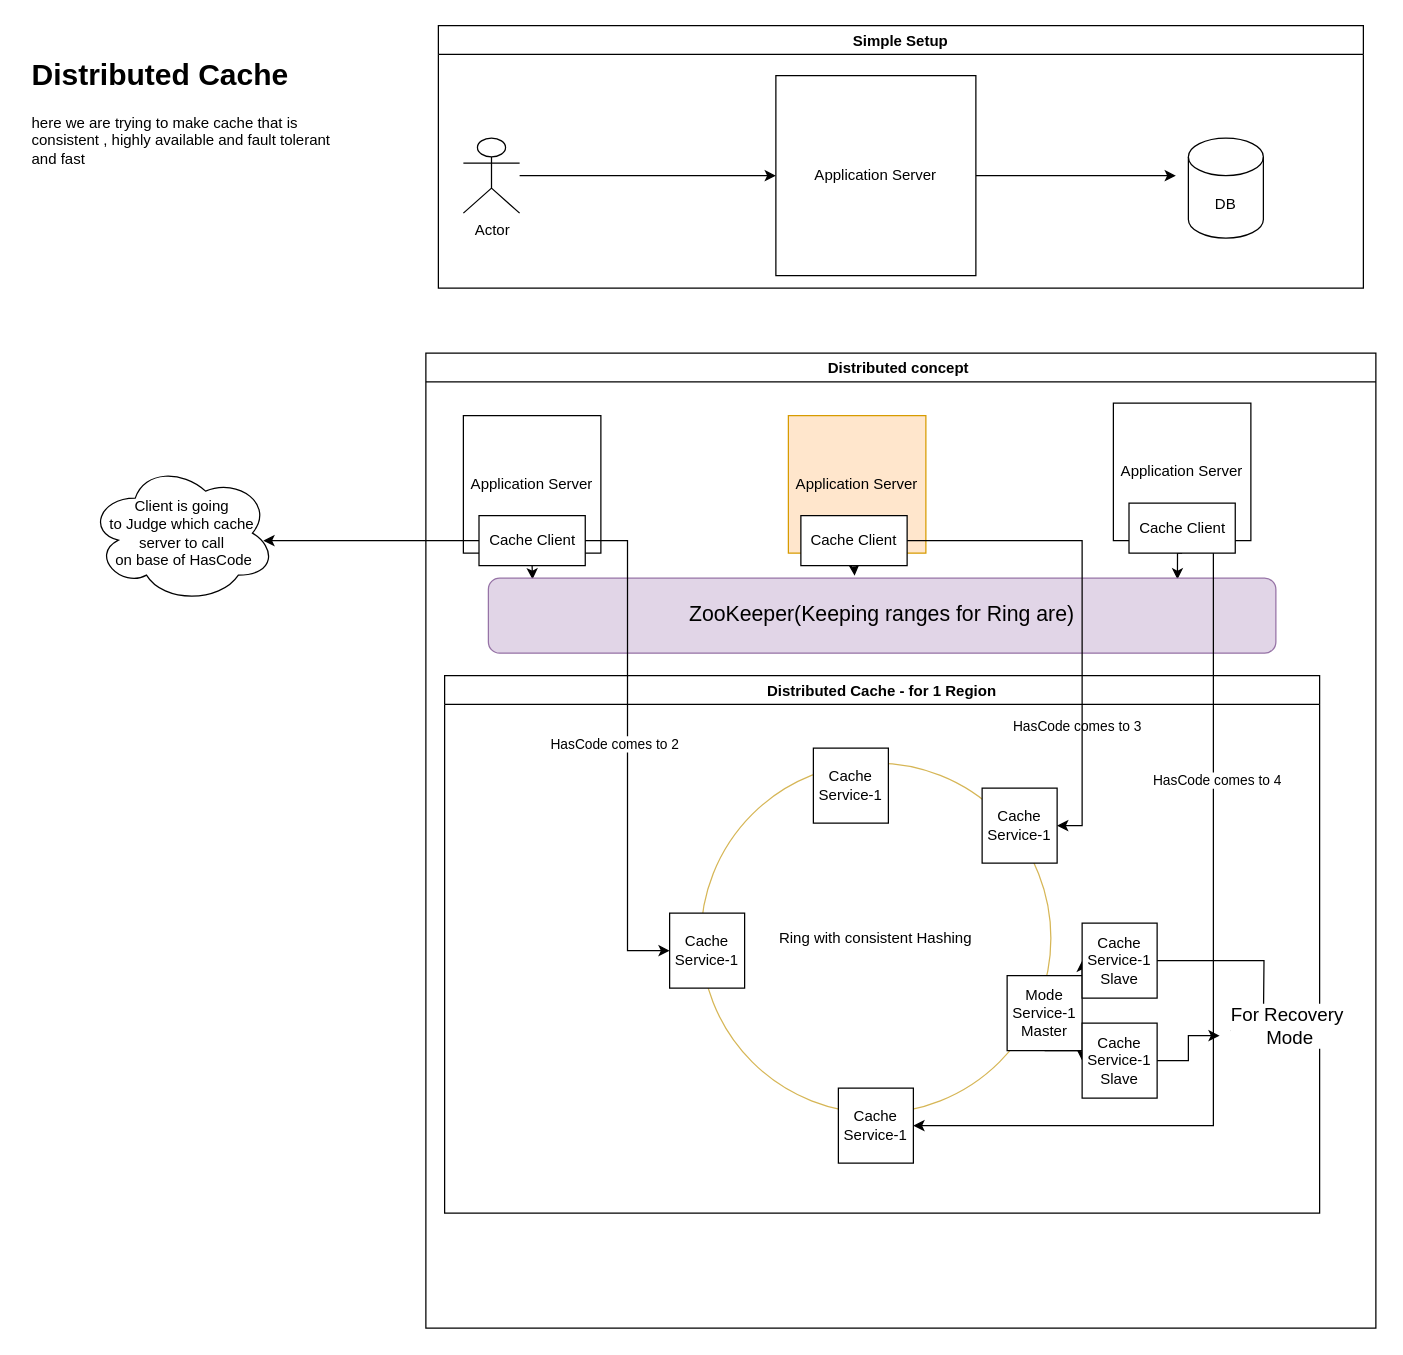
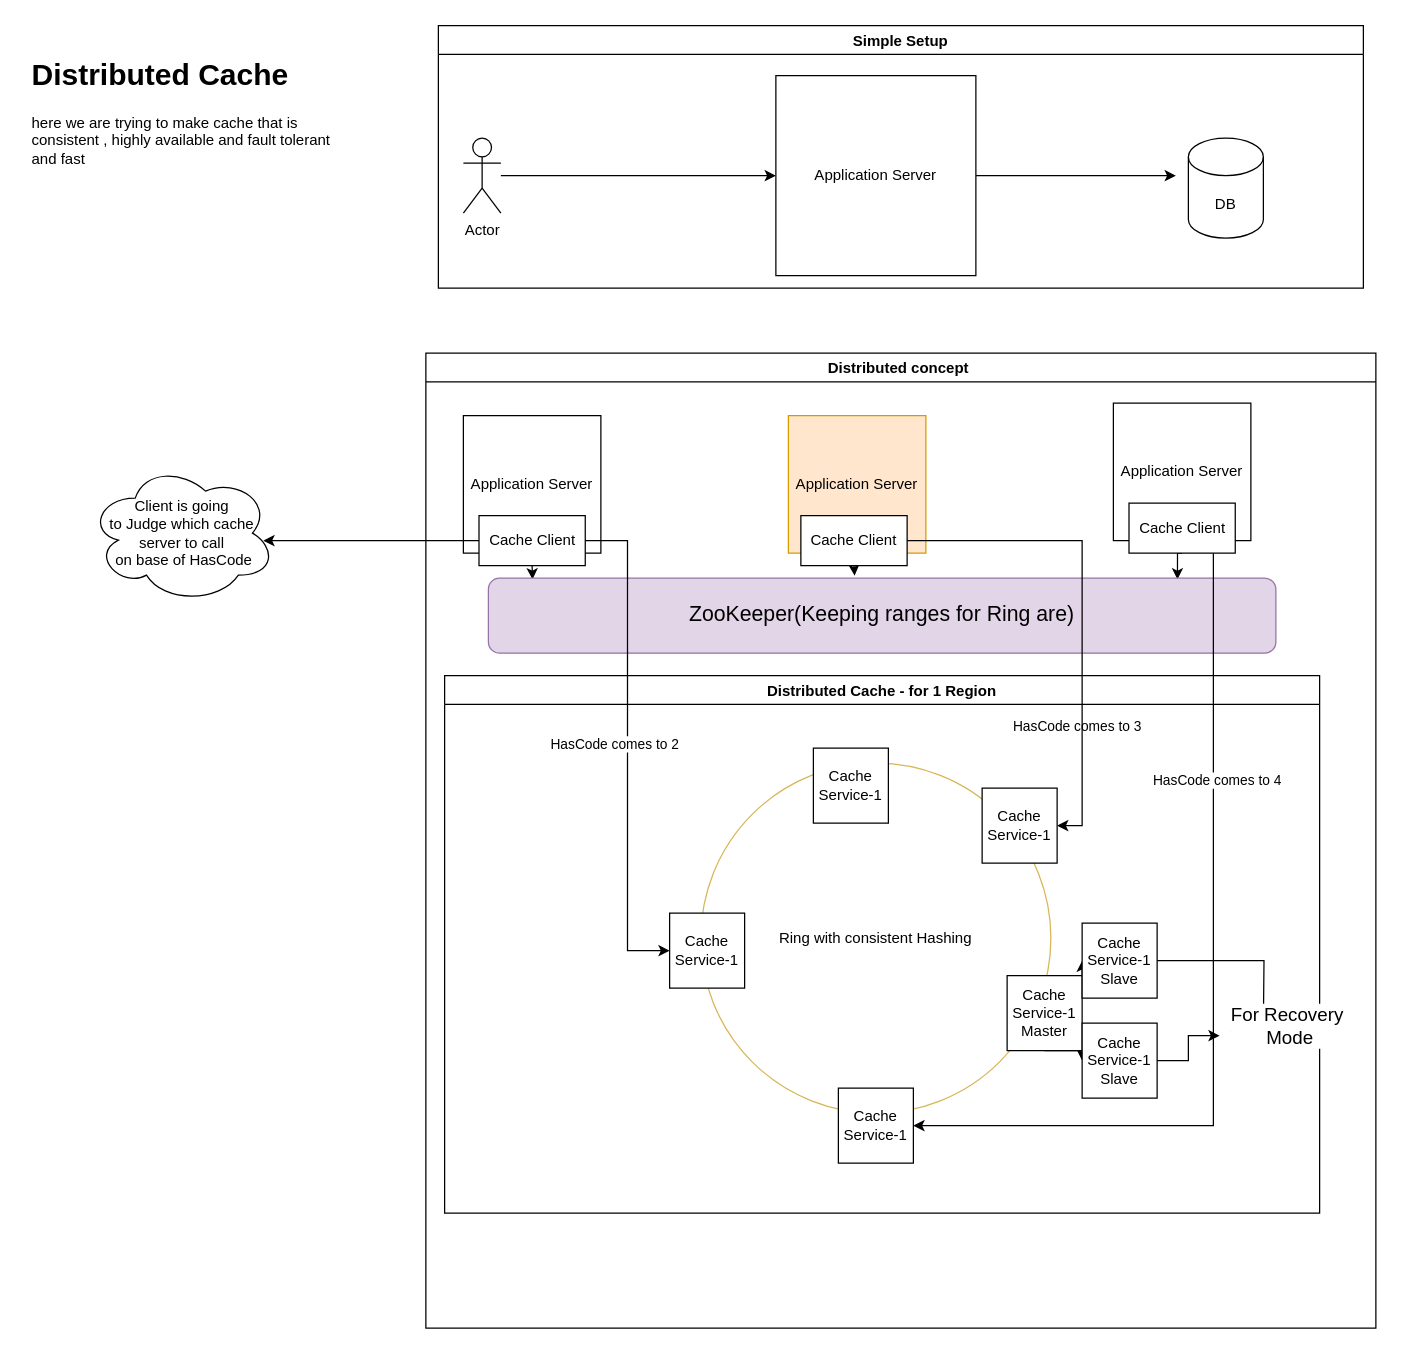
  <mxCell id="0" />
  <mxCell id="1" parent="0" />
  <mxCell id="2" style="edgeStyle=orthogonalEdgeStyle;rounded=0;orthogonalLoop=1;jettySize=auto;html=1;" parent="1" source="3" edge="1"><mxGeometry relative="1" as="geometry"><mxPoint x="940" y="140" as="targetPoint" /></mxGeometry></mxCell>
  <mxCell id="3" value="Application Server" style="whiteSpace=wrap;html=1;aspect=fixed;align=center;" parent="1" vertex="1"><mxGeometry x="620" y="60" width="160" height="160" as="geometry" /></mxCell>
  <mxCell id="4" style="edgeStyle=orthogonalEdgeStyle;rounded=0;orthogonalLoop=1;jettySize=auto;html=1;" parent="1" source="5" target="3" edge="1"><mxGeometry relative="1" as="geometry" /></mxCell>
- <mxCell id="5" value="Actor" style="shape=umlActor;verticalLabelPosition=bottom;verticalAlign=top;html=1;outlineConnect=0;" parent="1" vertex="1"><mxGeometry x="370" y="110" width="45" height="60" as="geometry" /></mxCell>
+ <mxCell id="5" value="Actor" style="shape=umlActor;verticalLabelPosition=bottom;verticalAlign=top;html=1;outlineConnect=0;" parent="1" vertex="1"><mxGeometry x="370" y="110" width="30" height="60" as="geometry" /></mxCell>
  <mxCell id="6" value="DB" style="shape=cylinder3;whiteSpace=wrap;html=1;boundedLbl=1;backgroundOutline=1;size=15;" parent="1" vertex="1"><mxGeometry x="950" y="110" width="60" height="80" as="geometry" /></mxCell>
  <mxCell id="7" value="Ring with consistent Hashing" style="ellipse;whiteSpace=wrap;html=1;aspect=fixed;fillColor=#ffffff;strokeColor=#d6b656;" parent="1" vertex="1"><mxGeometry x="560" y="610" width="280" height="280" as="geometry" /></mxCell>
  <mxCell id="8" value="Cache Service-1" style="whiteSpace=wrap;html=1;aspect=fixed;align=center;" parent="1" vertex="1"><mxGeometry x="785" y="630" width="60" height="60" as="geometry" /></mxCell>
  <mxCell id="9" style="edgeStyle=orthogonalEdgeStyle;rounded=0;orthogonalLoop=1;jettySize=auto;html=1;exitX=0.5;exitY=0;exitDx=0;exitDy=0;entryX=0;entryY=0.5;entryDx=0;entryDy=0;" parent="1" source="11" target="26" edge="1"><mxGeometry relative="1" as="geometry" /></mxCell>
  <mxCell id="10" style="edgeStyle=orthogonalEdgeStyle;rounded=0;orthogonalLoop=1;jettySize=auto;html=1;exitX=0.5;exitY=1;exitDx=0;exitDy=0;entryX=0;entryY=0.5;entryDx=0;entryDy=0;" parent="1" source="11" target="27" edge="1"><mxGeometry relative="1" as="geometry" /></mxCell>
- <mxCell id="11" value="Mode Service-1&lt;br&gt;Master" style="whiteSpace=wrap;html=1;aspect=fixed;align=center;" parent="1" vertex="1"><mxGeometry x="805" y="780" width="60" height="60" as="geometry" /></mxCell>
+ <mxCell id="11" value="Cache Service-1&lt;br&gt;Master" style="whiteSpace=wrap;html=1;aspect=fixed;align=center;" parent="1" vertex="1"><mxGeometry x="805" y="780" width="60" height="60" as="geometry" /></mxCell>
  <mxCell id="12" value="Cache Service-1" style="whiteSpace=wrap;html=1;aspect=fixed;align=center;" parent="1" vertex="1"><mxGeometry x="670" y="870" width="60" height="60" as="geometry" /></mxCell>
  <mxCell id="13" value="Cache Service-1" style="whiteSpace=wrap;html=1;aspect=fixed;align=center;" parent="1" vertex="1"><mxGeometry x="535" y="730" width="60" height="60" as="geometry" /></mxCell>
  <mxCell id="14" value="Distributed concept " style="swimlane;" parent="1" vertex="1"><mxGeometry x="340" y="282" width="760" height="780" as="geometry" /></mxCell>
  <mxCell id="15" value="Application Server" style="whiteSpace=wrap;html=1;aspect=fixed;align=center;fillColor=#ffe6cc;strokeColor=#d79b00;" parent="14" vertex="1"><mxGeometry x="290" y="50" width="110" height="110" as="geometry" /></mxCell>
  <mxCell id="16" value="Application Server" style="whiteSpace=wrap;html=1;aspect=fixed;align=center;" parent="14" vertex="1"><mxGeometry x="30" y="50" width="110" height="110" as="geometry" /></mxCell>
  <mxCell id="17" value="Application Server" style="whiteSpace=wrap;html=1;aspect=fixed;align=center;" parent="14" vertex="1"><mxGeometry x="550" y="40" width="110" height="110" as="geometry" /></mxCell>
  <mxCell id="18" style="edgeStyle=orthogonalEdgeStyle;rounded=0;orthogonalLoop=1;jettySize=auto;html=1;exitX=0.5;exitY=1;exitDx=0;exitDy=0;entryX=0.465;entryY=-0.033;entryDx=0;entryDy=0;entryPerimeter=0;" parent="14" source="19" target="30" edge="1"><mxGeometry relative="1" as="geometry" /></mxCell>
  <mxCell id="19" value="Cache Client" style="rounded=0;whiteSpace=wrap;html=1;" parent="14" vertex="1"><mxGeometry x="300" y="130" width="85" height="40" as="geometry" /></mxCell>
  <mxCell id="20" style="edgeStyle=orthogonalEdgeStyle;rounded=0;orthogonalLoop=1;jettySize=auto;html=1;exitX=0.5;exitY=1;exitDx=0;exitDy=0;entryX=0.875;entryY=0.017;entryDx=0;entryDy=0;entryPerimeter=0;" parent="14" source="21" target="30" edge="1"><mxGeometry relative="1" as="geometry" /></mxCell>
  <mxCell id="21" value="Cache Client" style="rounded=0;whiteSpace=wrap;html=1;" parent="14" vertex="1"><mxGeometry x="562.5" y="120" width="85" height="40" as="geometry" /></mxCell>
  <mxCell id="22" style="edgeStyle=orthogonalEdgeStyle;rounded=0;orthogonalLoop=1;jettySize=auto;html=1;exitX=0.5;exitY=1;exitDx=0;exitDy=0;entryX=0.056;entryY=0.017;entryDx=0;entryDy=0;entryPerimeter=0;" parent="14" source="23" target="30" edge="1"><mxGeometry relative="1" as="geometry" /></mxCell>
  <mxCell id="23" value="Cache Client" style="rounded=0;whiteSpace=wrap;html=1;" parent="14" vertex="1"><mxGeometry x="42.5" y="130" width="85" height="40" as="geometry" /></mxCell>
  <mxCell id="24" value="Distributed Cache - for 1 Region" style="swimlane;" parent="14" vertex="1"><mxGeometry x="15" y="258" width="700" height="430" as="geometry" /></mxCell>
  <mxCell id="25" value="Cache Service-1" style="whiteSpace=wrap;html=1;aspect=fixed;align=center;" parent="24" vertex="1"><mxGeometry x="295" y="58" width="60" height="60" as="geometry" /></mxCell>
  <mxCell id="26" value="Cache Service-1&lt;br&gt;Slave" style="whiteSpace=wrap;html=1;aspect=fixed;align=center;" parent="24" vertex="1"><mxGeometry x="510" y="198" width="60" height="60" as="geometry" /></mxCell>
  <mxCell id="27" value="Cache Service-1&lt;br&gt;Slave" style="whiteSpace=wrap;html=1;aspect=fixed;align=center;" parent="24" vertex="1"><mxGeometry x="510" y="278" width="60" height="60" as="geometry" /></mxCell>
  <mxCell id="28" value="Text" style="text;html=1;strokeColor=none;fillColor=none;align=center;verticalAlign=middle;whiteSpace=wrap;rounded=0;" parent="24" vertex="1"><mxGeometry x="620" y="278" width="40" height="20" as="geometry" /></mxCell>
  <mxCell id="29" style="edgeStyle=orthogonalEdgeStyle;rounded=0;orthogonalLoop=1;jettySize=auto;html=1;exitX=1;exitY=0.5;exitDx=0;exitDy=0;" parent="24" source="27" target="28" edge="1"><mxGeometry relative="1" as="geometry"><mxPoint x="640" y="288" as="targetPoint" /></mxGeometry></mxCell>
  <mxCell id="30" value="&lt;font style=&quot;font-size: 17px&quot;&gt;ZooKeeper(Keeping ranges for Ring are)&lt;/font&gt;" style="rounded=1;whiteSpace=wrap;html=1;fillColor=#e1d5e7;strokeColor=#9673a6;" parent="14" vertex="1"><mxGeometry x="50" y="180" width="630" height="60" as="geometry" /></mxCell>
  <mxCell id="31" style="edgeStyle=orthogonalEdgeStyle;rounded=0;orthogonalLoop=1;jettySize=auto;html=1;entryX=0;entryY=0.5;entryDx=0;entryDy=0;" parent="1" source="23" target="13" edge="1"><mxGeometry relative="1" as="geometry" /></mxCell>
  <mxCell id="32" style="edgeStyle=orthogonalEdgeStyle;rounded=0;orthogonalLoop=1;jettySize=auto;html=1;" parent="1" source="21" target="12" edge="1"><mxGeometry relative="1" as="geometry"><Array as="points"><mxPoint x="970" y="900" /></Array></mxGeometry></mxCell>
  <mxCell id="33" value="HasCode comes to 4" style="edgeLabel;html=1;align=center;verticalAlign=middle;resizable=0;points=[];" parent="32" vertex="1" connectable="0"><mxGeometry x="-0.48" y="2" relative="1" as="geometry"><mxPoint as="offset" /></mxGeometry></mxCell>
  <mxCell id="34" value="HasCode comes to 3" style="edgeLabel;html=1;align=center;verticalAlign=middle;resizable=0;points=[];" parent="32" vertex="1" connectable="0"><mxGeometry x="-0.48" y="2" relative="1" as="geometry"><mxPoint x="-112" y="-43" as="offset" /></mxGeometry></mxCell>
  <mxCell id="35" value="HasCode comes to 2" style="edgeLabel;html=1;align=center;verticalAlign=middle;resizable=0;points=[];" parent="32" vertex="1" connectable="0"><mxGeometry x="-0.48" y="2" relative="1" as="geometry"><mxPoint x="-482" y="-29" as="offset" /></mxGeometry></mxCell>
  <mxCell id="36" style="edgeStyle=orthogonalEdgeStyle;rounded=0;orthogonalLoop=1;jettySize=auto;html=1;entryX=1;entryY=0.5;entryDx=0;entryDy=0;" parent="1" source="19" target="8" edge="1"><mxGeometry relative="1" as="geometry" /></mxCell>
  <mxCell id="37" value="Simple Setup" style="swimlane;" parent="1" vertex="1"><mxGeometry x="350" y="20" width="740" height="210" as="geometry" /></mxCell>
  <mxCell id="38" style="edgeStyle=orthogonalEdgeStyle;rounded=0;orthogonalLoop=1;jettySize=auto;html=1;exitX=1;exitY=0.5;exitDx=0;exitDy=0;" parent="1" source="26" edge="1"><mxGeometry relative="1" as="geometry"><mxPoint x="1010" y="820" as="targetPoint" /></mxGeometry></mxCell>
  <mxCell id="39" value="&lt;font style=&quot;font-size: 15px&quot;&gt;For Recovery&amp;nbsp;&lt;br&gt;Mode&lt;/font&gt;" style="edgeLabel;html=1;align=center;verticalAlign=middle;resizable=0;points=[];" parent="38" vertex="1" connectable="0"><mxGeometry x="0.923" y="2" relative="1" as="geometry"><mxPoint x="18" y="5" as="offset" /></mxGeometry></mxCell>
  <mxCell id="40" style="edgeStyle=orthogonalEdgeStyle;rounded=0;orthogonalLoop=1;jettySize=auto;html=1;" parent="1" source="23" edge="1"><mxGeometry relative="1" as="geometry"><mxPoint x="210" y="432" as="targetPoint" /></mxGeometry></mxCell>
  <mxCell id="41" value="Client is going &lt;br&gt;to Judge which cache server to call&lt;br&gt;&amp;nbsp;on base of HasCode" style="ellipse;shape=cloud;whiteSpace=wrap;html=1;" parent="1" vertex="1"><mxGeometry x="70" y="370" width="150" height="112" as="geometry" /></mxCell>
  <mxCell id="42" value="&lt;h1&gt;Distributed Cache&lt;/h1&gt;&lt;p&gt;here we are trying to make cache that is consistent , highly available and fault tolerant and fast&lt;/p&gt;" style="text;html=1;strokeColor=none;fillColor=none;spacing=5;spacingTop=-20;whiteSpace=wrap;overflow=hidden;rounded=0;" vertex="1" parent="1"><mxGeometry x="20" y="40" width="260" height="160" as="geometry" /></mxCell>
